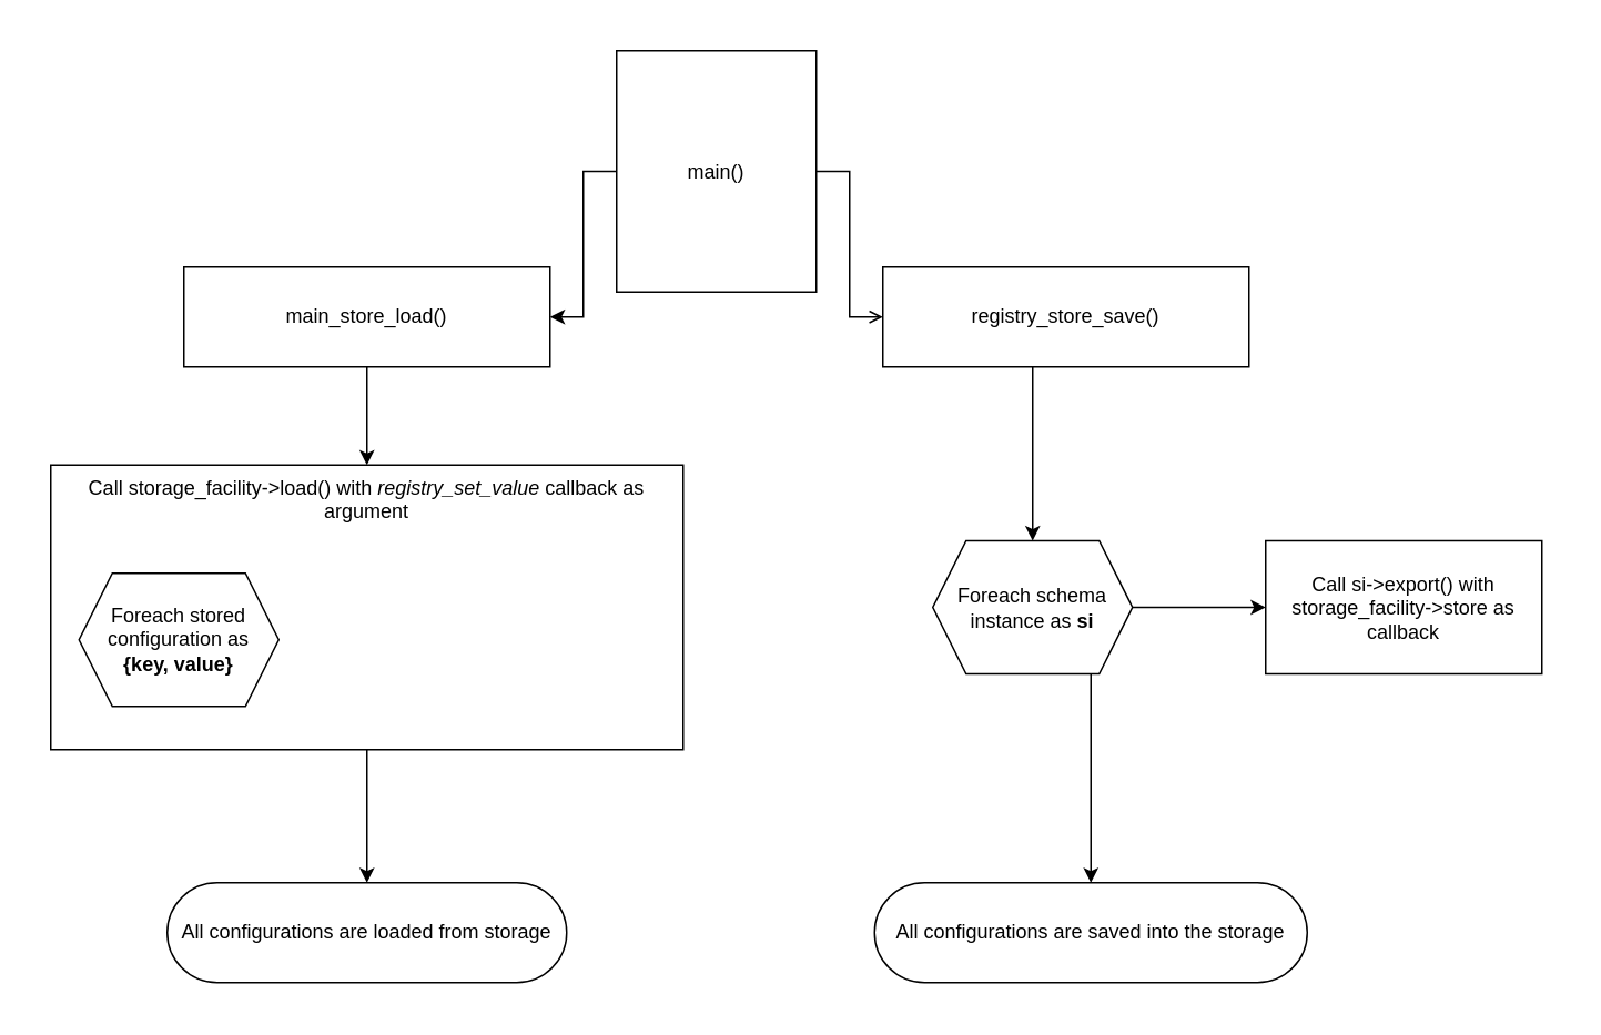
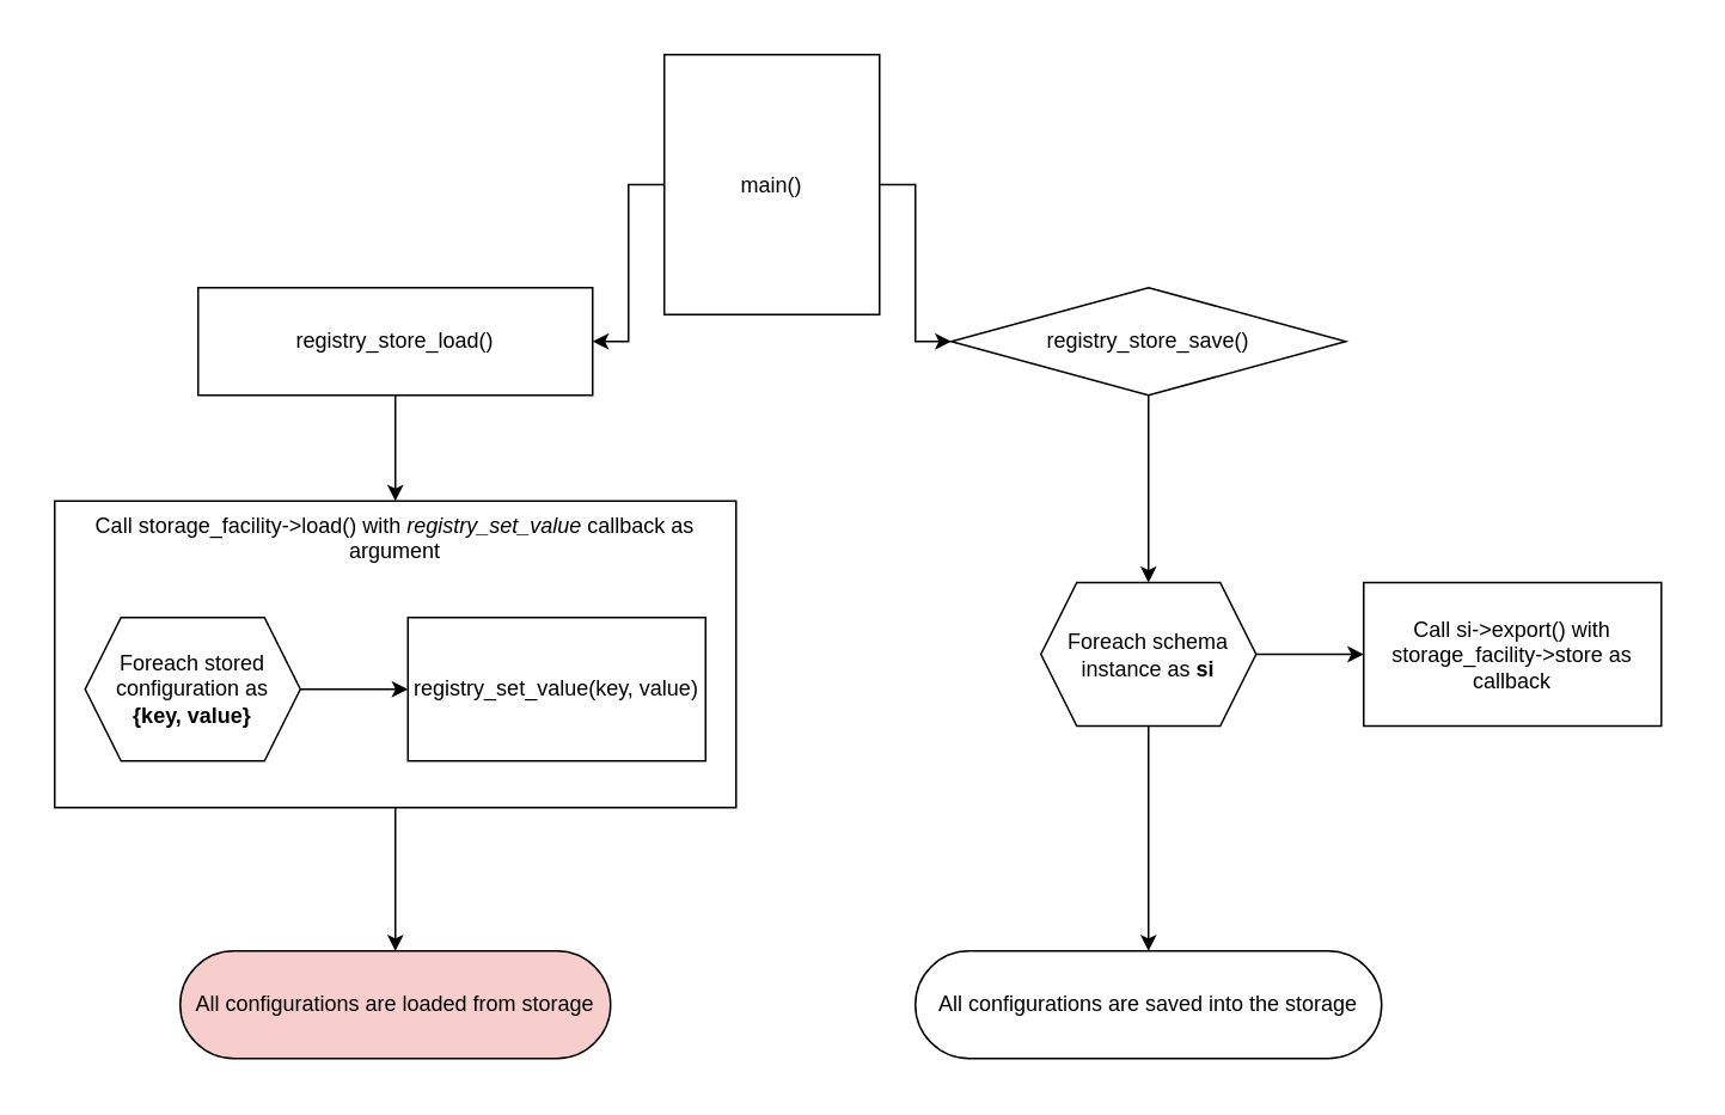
  <mxCell id="0" />
  <mxCell id="1" parent="0" />
  <mxCell id="2" value="" style="rounded=0;whiteSpace=wrap;html=1;strokeColor=none;" parent="1" vertex="1"><mxGeometry x="20" y="20" width="920" height="580" as="geometry" /></mxCell>
  <mxCell id="3" style="edgeStyle=orthogonalEdgeStyle;html=1;rounded=0;" parent="1" source="4" target="6" edge="1"><mxGeometry relative="1" as="geometry"><mxPoint x="262" y="40" as="sourcePoint" /><mxPoint x="462" y="110" as="targetPoint" /></mxGeometry></mxCell>
  <mxCell id="4" value="main()" style="rounded=0;whiteSpace=wrap;html=1;" parent="1" vertex="1"><mxGeometry x="370" y="30" width="120" height="145" as="geometry" /></mxCell>
  <mxCell id="5" style="edgeStyle=elbowEdgeStyle;rounded=0;html=1;" parent="1" source="6" target="10" edge="1"><mxGeometry relative="1" as="geometry" /></mxCell>
- <mxCell id="6" value="main_store_load()" style="rounded=0;whiteSpace=wrap;html=1;" parent="1" vertex="1"><mxGeometry x="110" y="160" width="220" height="60" as="geometry" /></mxCell>
- <mxCell id="7" value="registry_store_save()" style="rounded=0;whiteSpace=wrap;html=1;" parent="1" vertex="1"><mxGeometry x="530" y="160" width="220" height="60" as="geometry" /></mxCell>
- <mxCell id="8" style="edgeStyle=orthogonalEdgeStyle;html=1;rounded=0;endArrow=open;" parent="1" source="4" target="7" edge="1"><mxGeometry relative="1" as="geometry"><mxPoint x="572" y="90" as="sourcePoint" /><mxPoint x="592" y="170" as="targetPoint" /></mxGeometry></mxCell>
+ <mxCell id="6" value="registry_store_load()" style="rounded=0;whiteSpace=wrap;html=1;" parent="1" vertex="1"><mxGeometry x="110" y="160" width="220" height="60" as="geometry" /></mxCell>
+ <mxCell id="7" value="registry_store_save()" style="rhombus;whiteSpace=wrap;html=1;" parent="1" vertex="1"><mxGeometry x="530" y="160" width="220" height="60" as="geometry" /></mxCell>
+ <mxCell id="8" style="edgeStyle=orthogonalEdgeStyle;html=1;rounded=0;" parent="1" source="4" target="7" edge="1"><mxGeometry relative="1" as="geometry"><mxPoint x="572" y="90" as="sourcePoint" /><mxPoint x="592" y="170" as="targetPoint" /></mxGeometry></mxCell>
  <mxCell id="9" style="edgeStyle=elbowEdgeStyle;rounded=0;html=1;entryX=0.5;entryY=0;entryDx=0;entryDy=0;" parent="1" source="10" target="11" edge="1"><mxGeometry relative="1" as="geometry"><mxPoint x="250.235" y="360.235" as="targetPoint" /></mxGeometry></mxCell>
  <mxCell id="10" value="Call storage_facility-&amp;gt;load() with &lt;i&gt;registry_set_value&lt;/i&gt; callback as argument" style="rounded=0;whiteSpace=wrap;html=1;verticalAlign=top;" parent="1" vertex="1"><mxGeometry x="30" y="279" width="380" height="171" as="geometry" /></mxCell>
- <mxCell id="11" value="All configurations are loaded from storage" style="rounded=1;whiteSpace=wrap;html=1;arcSize=50;" parent="1" vertex="1"><mxGeometry x="100" y="530" width="240" height="60" as="geometry" /></mxCell>
+ <mxCell id="11" value="All configurations are loaded from storage" style="rounded=1;whiteSpace=wrap;html=1;arcSize=50;fillColor=#f8cecc;" parent="1" vertex="1"><mxGeometry x="100" y="530" width="240" height="60" as="geometry" /></mxCell>
  <mxCell id="12" style="edgeStyle=elbowEdgeStyle;rounded=0;html=1;" parent="1" source="7" target="17" edge="1"><mxGeometry relative="1" as="geometry"><mxPoint x="560" y="277" as="sourcePoint" /><mxPoint x="640.294" y="279" as="targetPoint" /></mxGeometry></mxCell>
  <mxCell id="13" value="" style="edgeStyle=elbowEdgeStyle;rounded=0;html=1;exitX=1;exitY=0.5;exitDx=0;exitDy=0;" parent="1" source="17" target="15" edge="1"><mxGeometry relative="1" as="geometry"><mxPoint x="749" y="406.5" as="targetPoint" /><mxPoint as="offset" /><mxPoint x="690" y="404.5" as="sourcePoint" /></mxGeometry></mxCell>
- <mxCell id="14" value="All configurations are saved into the storage" style="rounded=1;whiteSpace=wrap;html=1;arcSize=50;" parent="1" vertex="1"><mxGeometry x="525" y="530" width="260" height="60" as="geometry" /></mxCell>
+ <mxCell id="14" value="All configurations are saved into the storage" style="rounded=1;whiteSpace=wrap;html=1;arcSize=50;" parent="1" vertex="1"><mxGeometry x="510" y="530" width="260" height="60" as="geometry" /></mxCell>
  <mxCell id="15" value="Call si-&amp;gt;export() with storage_facility-&amp;gt;store as callback" style="rounded=0;whiteSpace=wrap;html=1;" parent="1" vertex="1"><mxGeometry x="760" y="324.5" width="166" height="80" as="geometry" /></mxCell>
  <mxCell id="16" value="" style="edgeStyle=elbowEdgeStyle;rounded=0;html=1;entryX=0.5;entryY=0;entryDx=0;entryDy=0;" parent="1" source="17" target="14" edge="1"><mxGeometry relative="1" as="geometry"><mxPoint x="660" y="580.06" as="targetPoint" /><mxPoint x="669" y="540" as="sourcePoint" /></mxGeometry></mxCell>
- <mxCell id="17" value="Foreach schema&lt;br&gt;instance as&amp;nbsp;&lt;b&gt;si&lt;/b&gt;" style="shape=hexagon;perimeter=hexagonPerimeter2;whiteSpace=wrap;html=1;fixedSize=1;" vertex="1" parent="1"><mxGeometry x="560" y="324.5" width="120" height="80" as="geometry" /></mxCell>
+ <mxCell id="17" value="Foreach schema&lt;br&gt;instance as&amp;nbsp;&lt;b&gt;si&lt;/b&gt;" style="shape=hexagon;perimeter=hexagonPerimeter2;whiteSpace=wrap;html=1;fixedSize=1;" vertex="1" parent="1"><mxGeometry x="580" y="324.5" width="120" height="80" as="geometry" /></mxCell>
+ <mxCell id="18" value="" style="edgeStyle=elbowEdgeStyle;rounded=0;html=1;exitX=1;exitY=0.5;exitDx=0;exitDy=0;" edge="1" parent="1" source="20" target="19"><mxGeometry relative="1" as="geometry"><mxPoint x="216" y="426" as="targetPoint" /><mxPoint as="offset" /><mxPoint x="157" y="424" as="sourcePoint" /></mxGeometry></mxCell>
+ <mxCell id="19" value="registry_set_value(key, value)" style="rounded=0;whiteSpace=wrap;html=1;" vertex="1" parent="1"><mxGeometry x="227" y="344" width="166" height="80" as="geometry" /></mxCell>
  <mxCell id="20" value="Foreach stored configuration&amp;nbsp;as&lt;br&gt;&lt;b&gt;{key, value}&lt;/b&gt;" style="shape=hexagon;perimeter=hexagonPerimeter2;whiteSpace=wrap;html=1;fixedSize=1;" vertex="1" parent="1"><mxGeometry x="47" y="344" width="120" height="80" as="geometry" /></mxCell>
